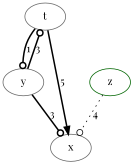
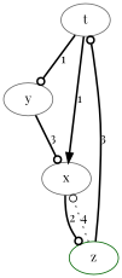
  strict digraph {
    fontname="Playfair Display"
    node [color=gray40 fontname="Playfair Display" shape=ellipse]
    edge [arrowhead=odot fontname="Playfair Display" style=bold]
    t
    y
    x
    z [color=darkgreen]
    t -> y [label=1]
-   t -> x [arrowhead=normal label=5]
-   y -> t [label=3]
+   t -> x [arrowhead=normal label=1]
+   z -> t [label=3]
    y -> x [label=3]
+   x -> z [label=2]
    z -> x [label=4 style=dotted]
  }
